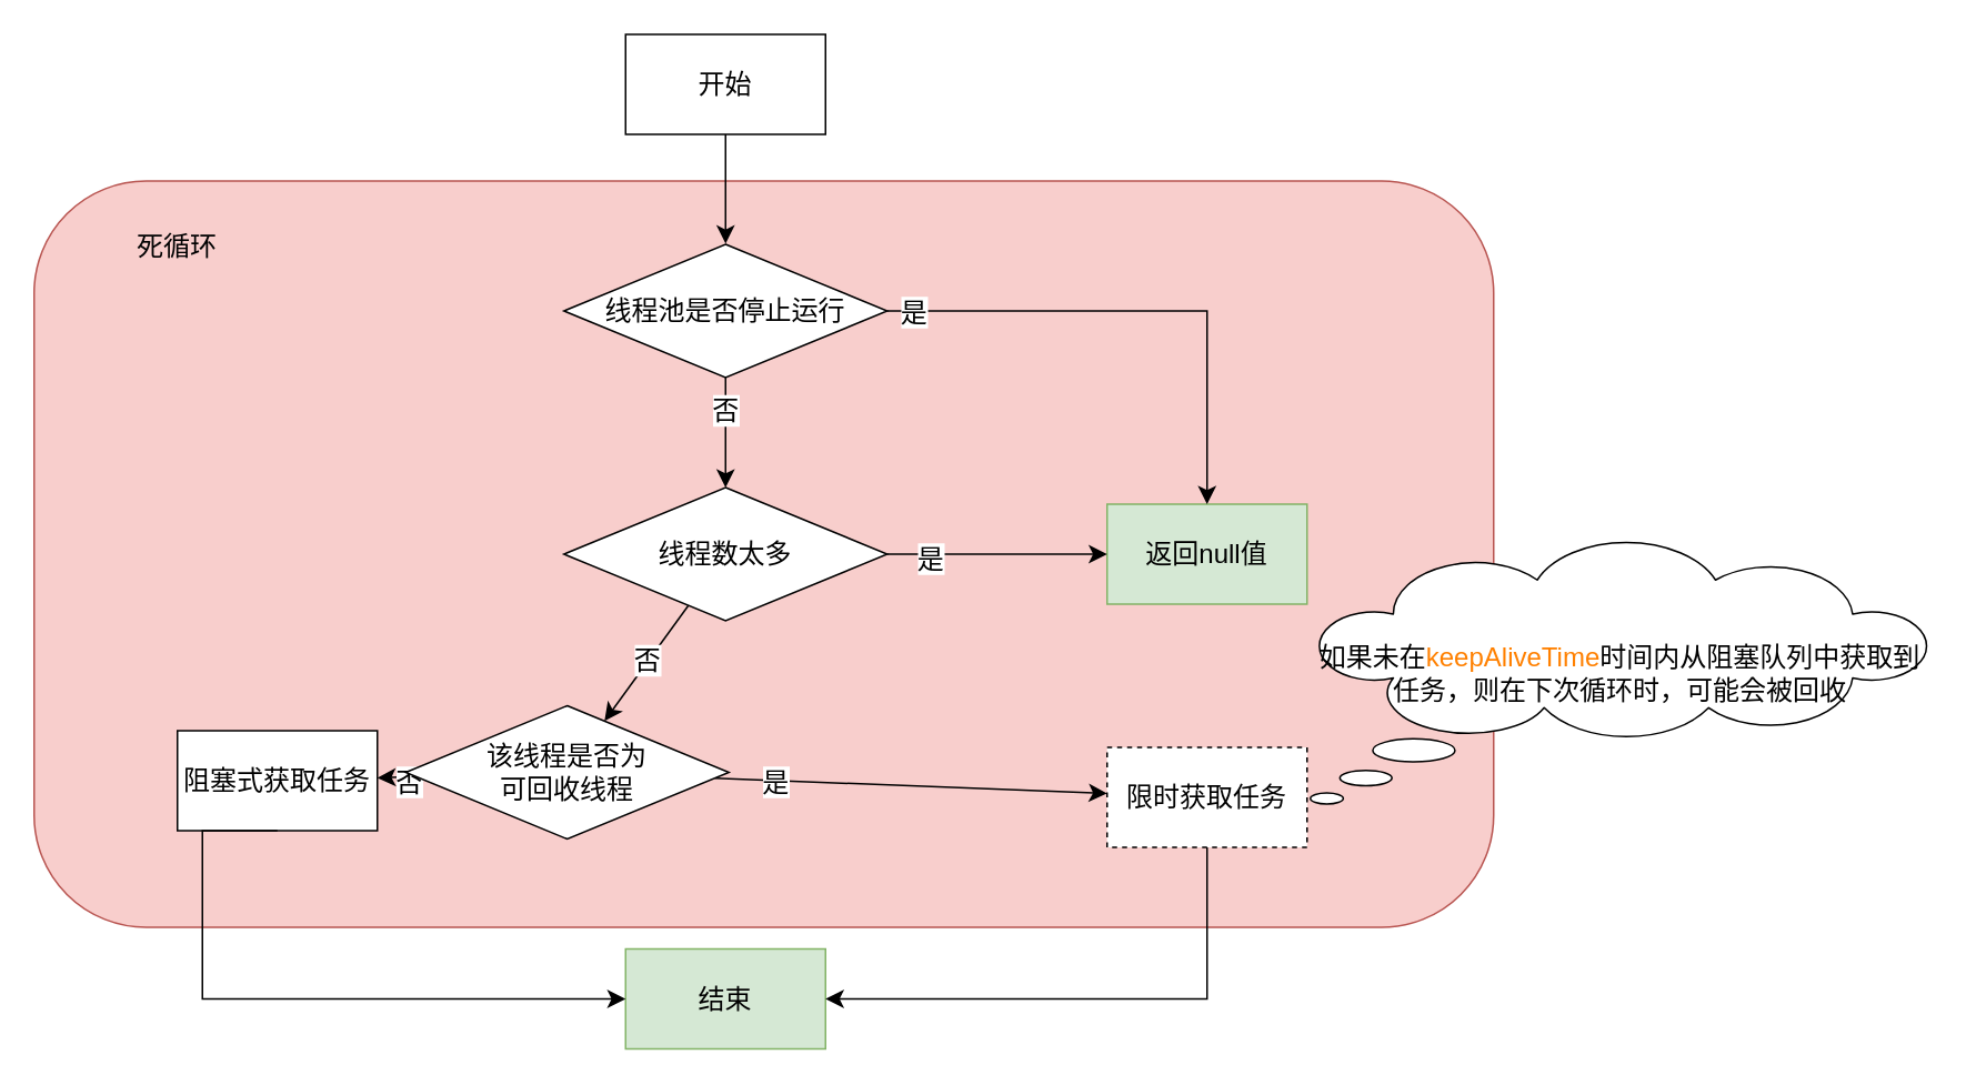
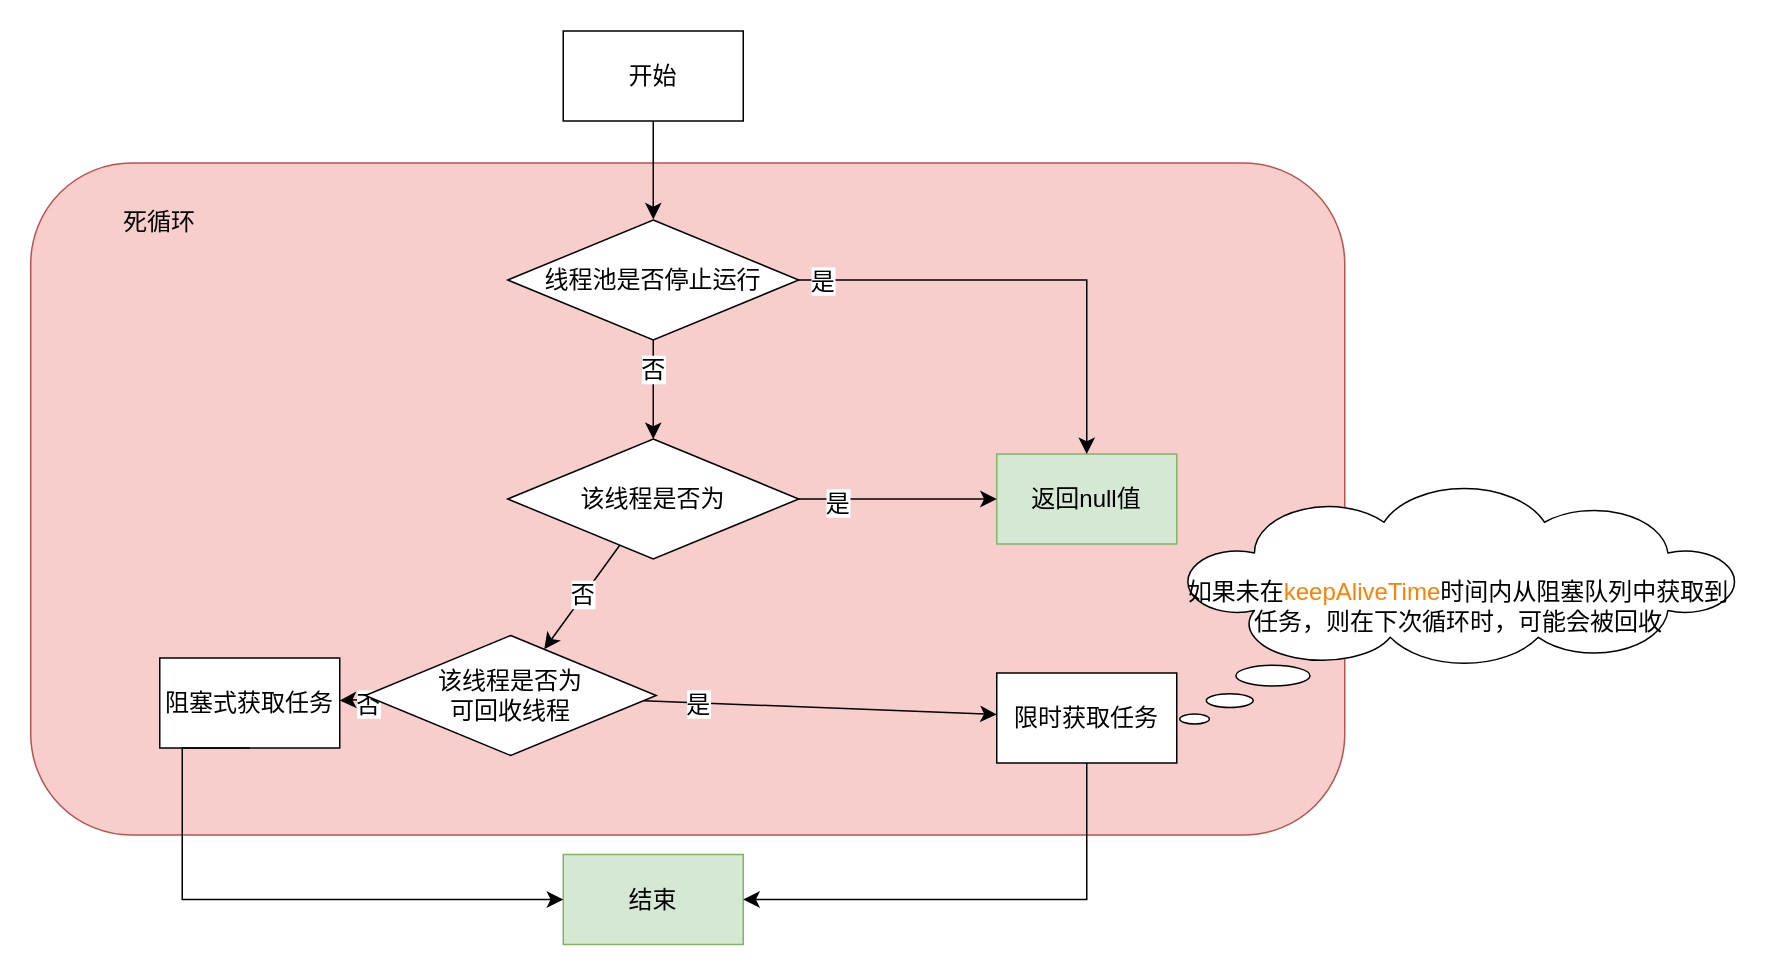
  <mxCell id="0" />
  <mxCell id="1" parent="0" />
  <mxCell id="2" value="" style="rounded=1;whiteSpace=wrap;html=1;fontSize=16;fillColor=#f8cecc;strokeColor=#b85450;" vertex="1" parent="1"><mxGeometry x="20" y="108" width="876" height="448" as="geometry" /></mxCell>
  <mxCell id="3" style="edgeStyle=none;curved=1;rounded=0;orthogonalLoop=1;jettySize=auto;html=1;exitX=0.5;exitY=1;exitDx=0;exitDy=0;fontSize=12;startSize=8;endSize=8;" edge="1" parent="1" source="4"><mxGeometry relative="1" as="geometry"><mxPoint x="435" y="145.6" as="targetPoint" /></mxGeometry></mxCell>
  <mxCell id="4" value="开始" style="rounded=0;whiteSpace=wrap;html=1;fontSize=16;" vertex="1" parent="1"><mxGeometry x="375" y="20" width="120" height="60" as="geometry" /></mxCell>
  <mxCell id="5" value="" style="edgeStyle=none;curved=1;rounded=0;orthogonalLoop=1;jettySize=auto;html=1;fontSize=12;startSize=8;endSize=8;" edge="1" parent="1" source="7" target="13"><mxGeometry relative="1" as="geometry" /></mxCell>
  <mxCell id="6" value="否" style="edgeLabel;html=1;align=center;verticalAlign=middle;resizable=0;points=[];fontSize=16;" vertex="1" connectable="0" parent="5"><mxGeometry x="-0.653" y="-1" relative="1" as="geometry"><mxPoint y="8" as="offset" /></mxGeometry></mxCell>
  <mxCell id="7" value="线程池是否停止运行" style="rhombus;whiteSpace=wrap;html=1;fontSize=16;" vertex="1" parent="1"><mxGeometry x="338" y="146" width="194" height="80" as="geometry" /></mxCell>
  <mxCell id="8" value="返回null值" style="whiteSpace=wrap;html=1;fontSize=16;fillColor=#d5e8d4;strokeColor=#82b366;" vertex="1" parent="1"><mxGeometry x="664" y="302" width="120" height="60" as="geometry" /></mxCell>
  <mxCell id="9" style="edgeStyle=none;curved=1;rounded=0;orthogonalLoop=1;jettySize=auto;html=1;exitX=1;exitY=0.5;exitDx=0;exitDy=0;fontSize=12;startSize=8;endSize=8;" edge="1" parent="1" source="13" target="8"><mxGeometry relative="1" as="geometry" /></mxCell>
  <mxCell id="10" value="是" style="edgeLabel;html=1;align=center;verticalAlign=middle;resizable=0;points=[];fontSize=16;" vertex="1" connectable="0" parent="9"><mxGeometry x="-0.615" y="-2" relative="1" as="geometry"><mxPoint as="offset" /></mxGeometry></mxCell>
  <mxCell id="11" value="" style="edgeStyle=none;curved=1;rounded=0;orthogonalLoop=1;jettySize=auto;html=1;fontSize=12;startSize=8;endSize=8;" edge="1" parent="1" source="13" target="20"><mxGeometry relative="1" as="geometry" /></mxCell>
  <mxCell id="12" value="否" style="edgeLabel;html=1;align=center;verticalAlign=middle;resizable=0;points=[];fontSize=16;" vertex="1" connectable="0" parent="11"><mxGeometry x="-0.051" y="-1" relative="1" as="geometry"><mxPoint as="offset" /></mxGeometry></mxCell>
- <mxCell id="13" value="线程数太多" style="rhombus;whiteSpace=wrap;html=1;fontSize=16;" vertex="1" parent="1"><mxGeometry x="338" y="292" width="194" height="80" as="geometry" /></mxCell>
+ <mxCell id="13" value="该线程是否为" style="rhombus;whiteSpace=wrap;html=1;fontSize=16;" vertex="1" parent="1"><mxGeometry x="338" y="292" width="194" height="80" as="geometry" /></mxCell>
  <mxCell id="14" value="" style="edgeStyle=segmentEdgeStyle;endArrow=classic;html=1;curved=0;rounded=0;endSize=8;startSize=8;fontSize=12;exitX=1;exitY=0.5;exitDx=0;exitDy=0;entryX=0.5;entryY=0;entryDx=0;entryDy=0;" edge="1" parent="1" source="7" target="8"><mxGeometry width="50" height="50" relative="1" as="geometry"><mxPoint x="672" y="311" as="sourcePoint" /><mxPoint x="722" y="261" as="targetPoint" /></mxGeometry></mxCell>
  <mxCell id="15" value="是" style="edgeLabel;html=1;align=center;verticalAlign=middle;resizable=0;points=[];fontSize=16;" vertex="1" connectable="0" parent="14"><mxGeometry x="-0.903" relative="1" as="geometry"><mxPoint as="offset" /></mxGeometry></mxCell>
  <mxCell id="16" value="" style="edgeStyle=none;curved=1;rounded=0;orthogonalLoop=1;jettySize=auto;html=1;fontSize=12;startSize=8;endSize=8;" edge="1" parent="1" source="20" target="21"><mxGeometry relative="1" as="geometry" /></mxCell>
  <mxCell id="17" value="是" style="edgeLabel;html=1;align=center;verticalAlign=middle;resizable=0;points=[];fontSize=16;" vertex="1" connectable="0" parent="16"><mxGeometry x="-0.707" y="-1" relative="1" as="geometry"><mxPoint x="1" as="offset" /></mxGeometry></mxCell>
  <mxCell id="18" value="" style="edgeStyle=none;curved=1;rounded=0;orthogonalLoop=1;jettySize=auto;html=1;fontSize=12;startSize=8;endSize=8;" edge="1" parent="1" source="20" target="22"><mxGeometry relative="1" as="geometry" /></mxCell>
  <mxCell id="19" value="否" style="edgeLabel;html=1;align=center;verticalAlign=middle;resizable=0;points=[];fontSize=16;" vertex="1" connectable="0" parent="18"><mxGeometry x="-0.556" y="3" relative="1" as="geometry"><mxPoint as="offset" /></mxGeometry></mxCell>
  <mxCell id="20" value="该线程是否为&lt;br&gt;可回收线程" style="rhombus;whiteSpace=wrap;html=1;fontSize=16;" vertex="1" parent="1"><mxGeometry x="243" y="423" width="194" height="80" as="geometry" /></mxCell>
- <mxCell id="21" value="限时获取任务" style="whiteSpace=wrap;html=1;fontSize=16;dashed=1;" vertex="1" parent="1"><mxGeometry x="664" y="448" width="120" height="60" as="geometry" /></mxCell>
+ <mxCell id="21" value="限时获取任务" style="whiteSpace=wrap;html=1;fontSize=16;" vertex="1" parent="1"><mxGeometry x="664" y="448" width="120" height="60" as="geometry" /></mxCell>
  <mxCell id="22" value="阻塞式获取任务" style="whiteSpace=wrap;html=1;fontSize=16;" vertex="1" parent="1"><mxGeometry x="106" y="438" width="120" height="60" as="geometry" /></mxCell>
  <mxCell id="23" value="结束" style="rounded=0;whiteSpace=wrap;html=1;fontSize=16;fillColor=#d5e8d4;strokeColor=#82b366;" vertex="1" parent="1"><mxGeometry x="375" y="569" width="120" height="60" as="geometry" /></mxCell>
  <mxCell id="24" value="" style="edgeStyle=elbowEdgeStyle;elbow=horizontal;endArrow=classic;html=1;curved=0;rounded=0;endSize=8;startSize=8;fontSize=12;entryX=0;entryY=0.5;entryDx=0;entryDy=0;exitX=0.5;exitY=1;exitDx=0;exitDy=0;" edge="1" parent="1" source="22" target="23"><mxGeometry width="50" height="50" relative="1" as="geometry"><mxPoint x="199" y="496" as="sourcePoint" /><mxPoint x="249" y="446" as="targetPoint" /><Array as="points"><mxPoint x="121" y="549" /></Array></mxGeometry></mxCell>
  <mxCell id="25" value="" style="edgeStyle=elbowEdgeStyle;elbow=horizontal;endArrow=classic;html=1;curved=0;rounded=0;endSize=8;startSize=8;fontSize=12;exitX=0.5;exitY=1;exitDx=0;exitDy=0;entryX=1;entryY=0.5;entryDx=0;entryDy=0;" edge="1" parent="1" source="21" target="23"><mxGeometry width="50" height="50" relative="1" as="geometry"><mxPoint x="575" y="397" as="sourcePoint" /><mxPoint x="625" y="347" as="targetPoint" /><Array as="points"><mxPoint x="724" y="559" /></Array></mxGeometry></mxCell>
  <mxCell id="26" value="死循环" style="text;html=1;strokeColor=none;fillColor=none;align=center;verticalAlign=middle;whiteSpace=wrap;rounded=0;fontSize=16;" vertex="1" parent="1"><mxGeometry x="76" y="132" width="60" height="30" as="geometry" /></mxCell>
  <mxCell id="27" value="如果未在&lt;font color=&quot;#ff8000&quot;&gt;keepAliveTime&lt;/font&gt;时间内从阻塞队列中获取到任务，则在下次循环时，可能会被回收" style="whiteSpace=wrap;html=1;shape=mxgraph.basic.cloud_callout;fontSize=16;" vertex="1" parent="1"><mxGeometry x="786" y="325" width="372" height="157" as="geometry" /></mxCell>
